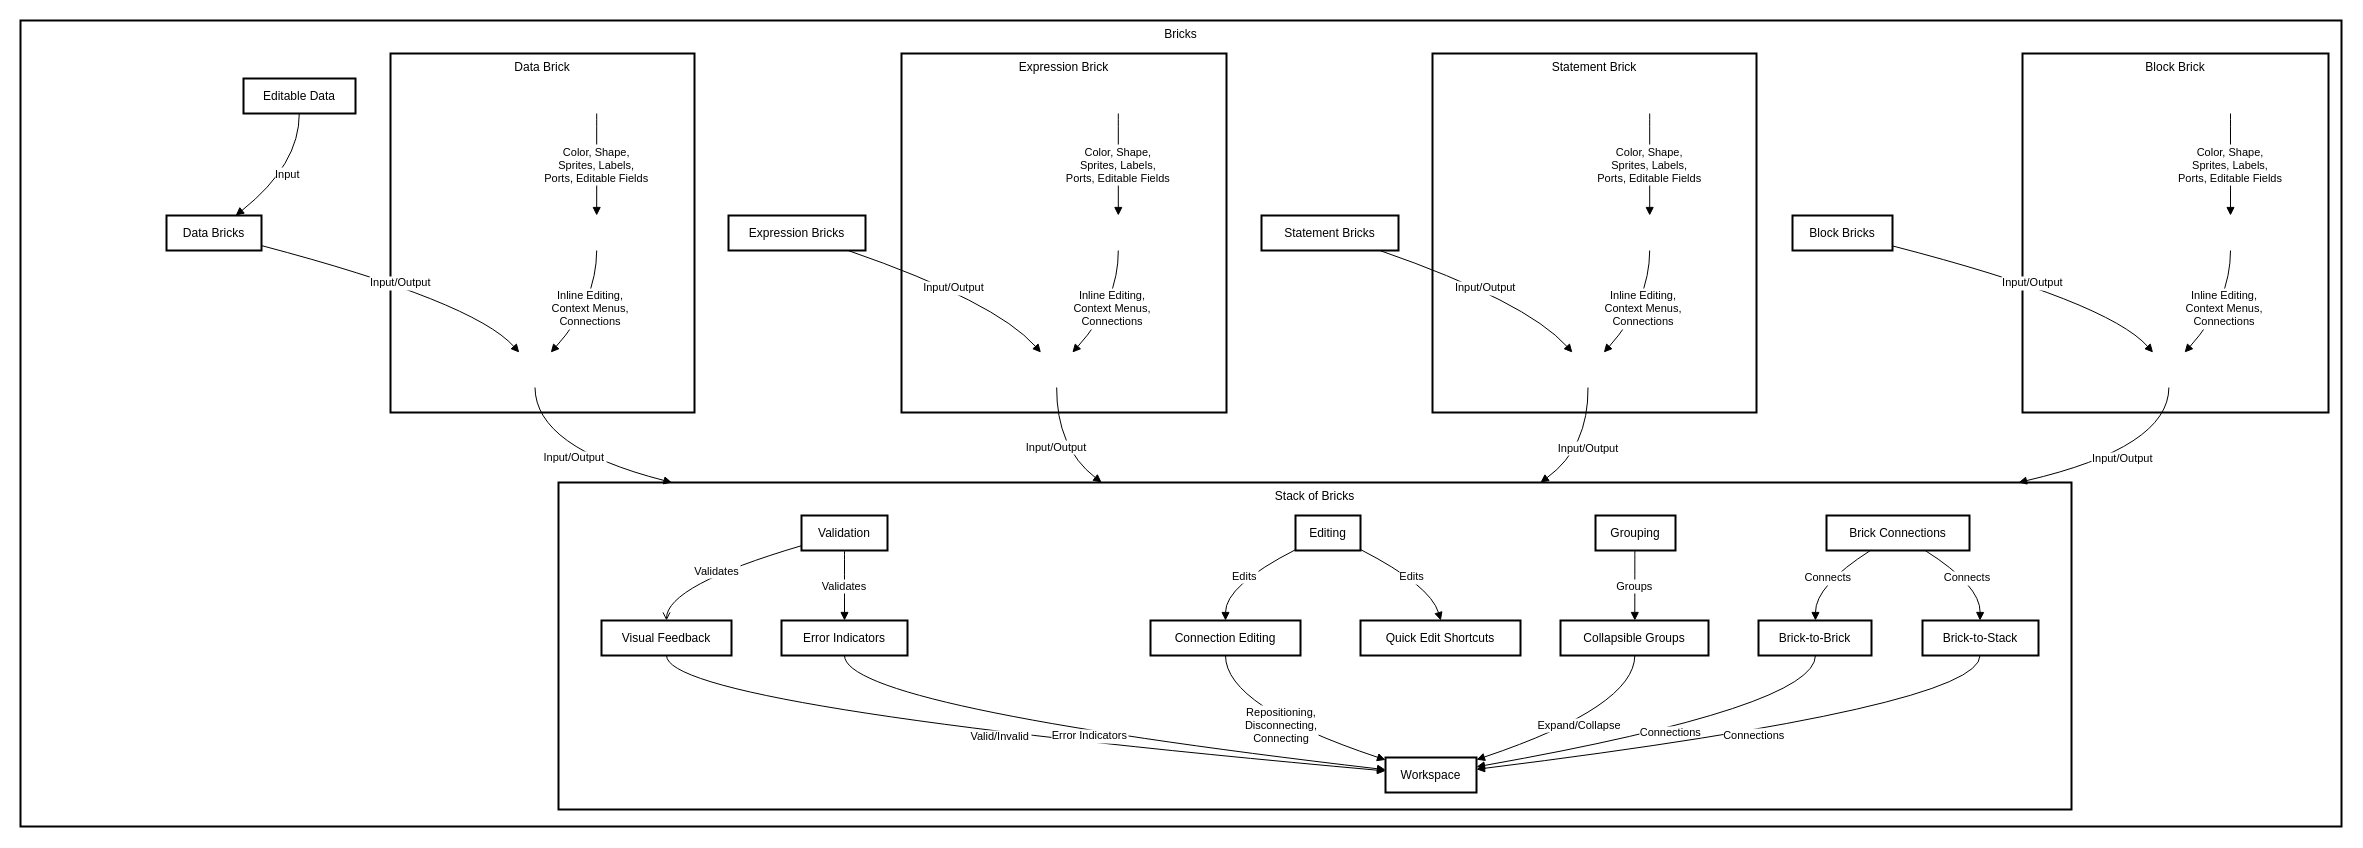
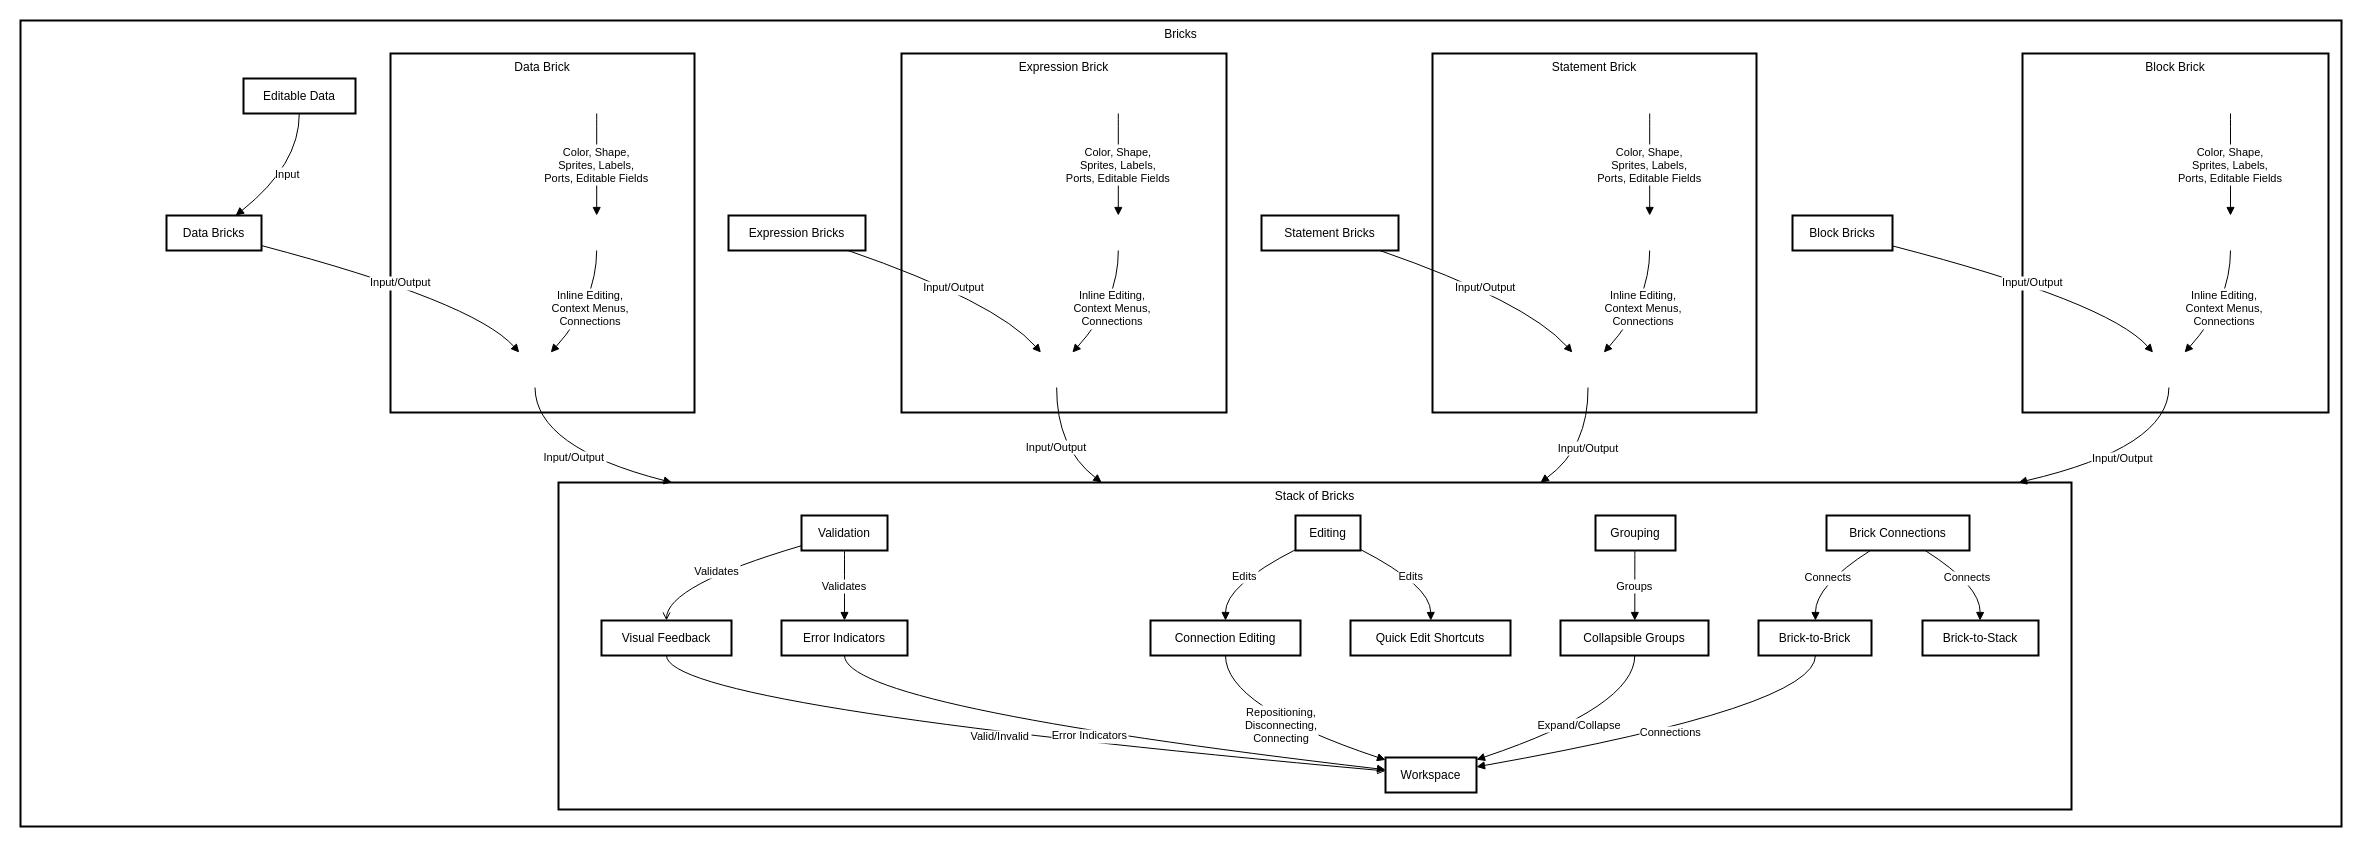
  <mxCell id="0" />
  <mxCell id="1" parent="0" />
  <mxCell id="2" value="Bricks" style="whiteSpace=wrap;strokeWidth=2;verticalAlign=top;" vertex="1" parent="1"><mxGeometry x="20" y="20" width="2321" height="806" as="geometry" /></mxCell>
  <mxCell id="3" value="Data Bricks" style="whiteSpace=wrap;strokeWidth=2;" vertex="1" parent="2"><mxGeometry x="146" y="195" width="95" height="35" as="geometry" /></mxCell>
  <mxCell id="4" value="Editable Data" style="whiteSpace=wrap;strokeWidth=2;" vertex="1" parent="2"><mxGeometry x="223" y="58" width="112" height="35" as="geometry" /></mxCell>
  <mxCell id="5" value="Data Processing" style="whiteSpace=wrap;strokeWidth=2;" vertex="1" parent="2"><mxGeometry x="451" y="332" width="127" height="35" as="geometry" /></mxCell>
  <mxCell id="6" value="Expression Bricks" style="whiteSpace=wrap;strokeWidth=2;" vertex="1" parent="2"><mxGeometry x="708" y="195" width="137" height="35" as="geometry" /></mxCell>
  <mxCell id="7" value="Expression Processing" style="whiteSpace=wrap;strokeWidth=2;" vertex="1" parent="2"><mxGeometry x="952" y="332" width="169" height="35" as="geometry" /></mxCell>
  <mxCell id="8" value="Statement Bricks" style="whiteSpace=wrap;strokeWidth=2;" vertex="1" parent="2"><mxGeometry x="1241" y="195" width="137" height="35" as="geometry" /></mxCell>
  <mxCell id="9" value="Statement Processing" style="whiteSpace=wrap;strokeWidth=2;" vertex="1" parent="2"><mxGeometry x="1483" y="332" width="168" height="35" as="geometry" /></mxCell>
  <mxCell id="10" value="Block Bricks" style="whiteSpace=wrap;strokeWidth=2;" vertex="1" parent="2"><mxGeometry x="1772" y="195" width="100" height="35" as="geometry" /></mxCell>
  <mxCell id="11" value="Block Processing" style="whiteSpace=wrap;strokeWidth=2;" vertex="1" parent="2"><mxGeometry x="2082" y="332" width="132" height="35" as="geometry" /></mxCell>
  <mxCell id="12" value="Appearance" style="whiteSpace=wrap;strokeWidth=2;" vertex="1" parent="2"><mxGeometry x="526" y="58" width="99" height="35" as="geometry" /></mxCell>
  <mxCell id="13" value="Interaction" style="whiteSpace=wrap;strokeWidth=2;" vertex="1" parent="2"><mxGeometry x="529" y="195" width="94" height="35" as="geometry" /></mxCell>
  <mxCell id="14" value="Appearance" style="whiteSpace=wrap;strokeWidth=2;" vertex="1" parent="2"><mxGeometry x="1048" y="58" width="99" height="35" as="geometry" /></mxCell>
  <mxCell id="15" value="Interaction" style="whiteSpace=wrap;strokeWidth=2;" vertex="1" parent="2"><mxGeometry x="1051" y="195" width="94" height="35" as="geometry" /></mxCell>
  <mxCell id="16" value="Appearance" style="whiteSpace=wrap;strokeWidth=2;" vertex="1" parent="2"><mxGeometry x="1580" y="58" width="99" height="35" as="geometry" /></mxCell>
  <mxCell id="17" value="Interaction" style="whiteSpace=wrap;strokeWidth=2;" vertex="1" parent="2"><mxGeometry x="1582" y="195" width="94" height="35" as="geometry" /></mxCell>
  <mxCell id="18" value="Appearance" style="whiteSpace=wrap;strokeWidth=2;" vertex="1" parent="2"><mxGeometry x="2160" y="58" width="99" height="35" as="geometry" /></mxCell>
  <mxCell id="19" value="Interaction" style="whiteSpace=wrap;strokeWidth=2;" vertex="1" parent="2"><mxGeometry x="2163" y="195" width="94" height="35" as="geometry" /></mxCell>
  <mxCell id="20" value="Stack of Bricks" style="whiteSpace=wrap;strokeWidth=2;verticalAlign=top;" vertex="1" parent="2"><mxGeometry x="538" y="462" width="1513" height="327" as="geometry" /></mxCell>
  <mxCell id="21" value="Validation" style="whiteSpace=wrap;strokeWidth=2;" vertex="1" parent="20"><mxGeometry x="243" y="33" width="86" height="35" as="geometry" /></mxCell>
  <mxCell id="22" value="Visual Feedback" style="whiteSpace=wrap;strokeWidth=2;" vertex="1" parent="20"><mxGeometry x="43" y="138" width="130" height="35" as="geometry" /></mxCell>
  <mxCell id="23" value="Error Indicators" style="whiteSpace=wrap;strokeWidth=2;" vertex="1" parent="20"><mxGeometry x="223" y="138" width="126" height="35" as="geometry" /></mxCell>
  <mxCell id="24" value="Workspace" style="whiteSpace=wrap;strokeWidth=2;" vertex="1" parent="20"><mxGeometry x="827" y="275" width="91" height="35" as="geometry" /></mxCell>
  <mxCell id="25" value="Editing" style="whiteSpace=wrap;strokeWidth=2;" vertex="1" parent="20"><mxGeometry x="737" y="33" width="65" height="35" as="geometry" /></mxCell>
  <mxCell id="26" value="Connection Editing" style="whiteSpace=wrap;strokeWidth=2;" vertex="1" parent="20"><mxGeometry x="592" y="138" width="150" height="35" as="geometry" /></mxCell>
- <mxCell id="27" value="Quick Edit Shortcuts" style="whiteSpace=wrap;strokeWidth=2;" vertex="1" parent="20"><mxGeometry x="802" y="138" width="160" height="35" as="geometry" /></mxCell>
+ <mxCell id="27" value="Quick Edit Shortcuts" style="whiteSpace=wrap;strokeWidth=2;" vertex="1" parent="20"><mxGeometry x="792" y="138" width="160" height="35" as="geometry" /></mxCell>
  <mxCell id="28" value="Grouping" style="whiteSpace=wrap;strokeWidth=2;" vertex="1" parent="20"><mxGeometry x="1037" y="33" width="80" height="35" as="geometry" /></mxCell>
  <mxCell id="29" value="Collapsible Groups" style="whiteSpace=wrap;strokeWidth=2;" vertex="1" parent="20"><mxGeometry x="1002" y="138" width="148" height="35" as="geometry" /></mxCell>
  <mxCell id="30" value="Brick Connections" style="whiteSpace=wrap;strokeWidth=2;" vertex="1" parent="20"><mxGeometry x="1268" y="33" width="143" height="35" as="geometry" /></mxCell>
  <mxCell id="31" value="Brick-to-Brick" style="whiteSpace=wrap;strokeWidth=2;" vertex="1" parent="20"><mxGeometry x="1200" y="138" width="113" height="35" as="geometry" /></mxCell>
  <mxCell id="32" value="Brick-to-Stack" style="whiteSpace=wrap;strokeWidth=2;" vertex="1" parent="20"><mxGeometry x="1364" y="138" width="116" height="35" as="geometry" /></mxCell>
  <mxCell id="33" value="Validates" style="curved=1;startArrow=none;endArrow=open;exitX=-0.002;exitY=0.864;entryX=0.5;entryY=0;rounded=0;" edge="1" parent="20" source="21" target="22"><mxGeometry relative="1" as="geometry"><Array as="points"><mxPoint x="108" y="103" /></Array></mxGeometry></mxCell>
  <mxCell id="34" value="Validates" style="curved=1;startArrow=none;endArrow=block;exitX=0.5;exitY=1;entryX=0.5;entryY=0;rounded=0;" edge="1" parent="20" source="21" target="23"><mxGeometry relative="1" as="geometry"><Array as="points" /></mxGeometry></mxCell>
- <mxCell id="35" value="Valid/Invalid" style="curved=1;startArrow=none;endArrow=block;exitX=0.5;exitY=1;entryX=-0.004;entryY=0.383;rounded=0;" edge="1" parent="20" source="22" target="24"><mxGeometry relative="1" as="geometry"><Array as="points"><mxPoint x="108" y="224" /></Array></mxGeometry></mxCell>
+ <mxCell id="35" value="Valid/Invalid" style="curved=1;startArrow=none;endArrow=open;exitX=0.5;exitY=1;entryX=-0.004;entryY=0.383;rounded=0;" edge="1" parent="20" source="22" target="24"><mxGeometry relative="1" as="geometry"><Array as="points"><mxPoint x="108" y="224" /></Array></mxGeometry></mxCell>
  <mxCell id="36" value="Error Indicators" style="curved=1;startArrow=none;endArrow=block;exitX=0.5;exitY=1;entryX=-0.004;entryY=0.348;rounded=0;" edge="1" parent="20" source="23" target="24"><mxGeometry relative="1" as="geometry"><Array as="points"><mxPoint x="286" y="224" /></Array></mxGeometry></mxCell>
  <mxCell id="37" value="Edits" style="curved=1;startArrow=none;endArrow=block;exitX=0.004;exitY=0.973;entryX=0.5;entryY=0;rounded=0;" edge="1" parent="20" source="25" target="26"><mxGeometry relative="1" as="geometry"><Array as="points"><mxPoint x="667" y="103" /></Array></mxGeometry></mxCell>
  <mxCell id="38" value="Edits" style="curved=1;startArrow=none;endArrow=block;exitX=1.001;exitY=0.973;entryX=0.502;entryY=0;rounded=0;" edge="1" parent="20" source="25" target="27"><mxGeometry relative="1" as="geometry"><Array as="points"><mxPoint x="872" y="103" /></Array></mxGeometry></mxCell>
  <mxCell id="39" value="Repositioning,&#10;Disconnecting,&#10;Connecting" style="curved=1;startArrow=none;endArrow=block;exitX=0.5;exitY=1;entryX=-0.004;entryY=0.065;rounded=0;" edge="1" parent="20" source="26" target="24"><mxGeometry relative="1" as="geometry"><Array as="points"><mxPoint x="667" y="224" /></Array></mxGeometry></mxCell>
  <mxCell id="40" value="Groups" style="curved=1;startArrow=none;endArrow=block;exitX=0.492;exitY=1;entryX=0.502;entryY=0;rounded=0;" edge="1" parent="20" source="28" target="29"><mxGeometry relative="1" as="geometry"><Array as="points" /></mxGeometry></mxCell>
  <mxCell id="41" value="Expand/Collapse" style="curved=1;startArrow=none;endArrow=block;exitX=0.502;exitY=1;entryX=0.999;entryY=0.063;rounded=0;" edge="1" parent="20" source="29" target="24"><mxGeometry relative="1" as="geometry"><Array as="points"><mxPoint x="1076" y="224" /></Array></mxGeometry></mxCell>
  <mxCell id="42" value="Connects" style="curved=1;startArrow=none;endArrow=block;exitX=0.307;exitY=1;entryX=0.504;entryY=0;rounded=0;" edge="1" parent="20" source="30" target="31"><mxGeometry relative="1" as="geometry"><Array as="points"><mxPoint x="1257" y="103" /></Array></mxGeometry></mxCell>
  <mxCell id="43" value="Connects" style="curved=1;startArrow=none;endArrow=block;exitX=0.69;exitY=1;entryX=0.496;entryY=0;rounded=0;" edge="1" parent="20" source="30" target="32"><mxGeometry relative="1" as="geometry"><Array as="points"><mxPoint x="1422" y="103" /></Array></mxGeometry></mxCell>
  <mxCell id="44" value="Connections" style="curved=1;startArrow=none;endArrow=block;exitX=0.504;exitY=1;entryX=0.999;entryY=0.268;rounded=0;" edge="1" parent="20" source="31" target="24"><mxGeometry relative="1" as="geometry"><Array as="points"><mxPoint x="1257" y="224" /></Array></mxGeometry></mxCell>
- <mxCell id="45" value="Connections" style="curved=1;startArrow=none;endArrow=block;exitX=0.496;exitY=1;entryX=0.999;entryY=0.338;rounded=0;" edge="1" parent="20" source="32" target="24"><mxGeometry relative="1" as="geometry"><Array as="points"><mxPoint x="1422" y="224" /></Array></mxGeometry></mxCell>
  <mxCell id="46" value="Data Brick" style="whiteSpace=wrap;strokeWidth=2;verticalAlign=top;" vertex="1" parent="2"><mxGeometry x="370" y="33" width="304" height="359" as="geometry" /></mxCell>
  <mxCell id="47" value="Expression Brick" style="whiteSpace=wrap;strokeWidth=2;verticalAlign=top;" vertex="1" parent="2"><mxGeometry x="881" y="33" width="325" height="359" as="geometry" /></mxCell>
  <mxCell id="48" value="Statement Brick" style="whiteSpace=wrap;strokeWidth=2;verticalAlign=top;" vertex="1" parent="2"><mxGeometry x="1412" y="33" width="324" height="359" as="geometry" /></mxCell>
  <mxCell id="49" value="Block Brick" style="whiteSpace=wrap;strokeWidth=2;verticalAlign=top;" vertex="1" parent="2"><mxGeometry x="2002" y="33" width="306" height="359" as="geometry" /></mxCell>
  <mxCell id="50" value="Input" style="curved=1;startArrow=none;endArrow=block;exitX=0.498;exitY=1;entryX=0.728;entryY=0;rounded=0;" edge="1" parent="2" source="4" target="3"><mxGeometry relative="1" as="geometry"><Array as="points"><mxPoint x="279" y="144" /></Array></mxGeometry></mxCell>
  <mxCell id="51" value="Input/Output" style="curved=1;startArrow=none;endArrow=block;exitX=0.999;exitY=0.859;entryX=0.376;entryY=0;rounded=0;" edge="1" parent="2" source="3" target="5"><mxGeometry relative="1" as="geometry"><Array as="points"><mxPoint x="453" y="281" /></Array></mxGeometry></mxCell>
  <mxCell id="52" value="Input/Output" style="curved=1;startArrow=none;endArrow=block;exitX=0.873;exitY=1;entryX=0.405;entryY=0;rounded=0;" edge="1" parent="2" source="6" target="7"><mxGeometry relative="1" as="geometry"><Array as="points"><mxPoint x="975" y="281" /></Array></mxGeometry></mxCell>
  <mxCell id="53" value="Input/Output" style="curved=1;startArrow=none;endArrow=block;exitX=0.864;exitY=1;entryX=0.41;entryY=0;rounded=0;" edge="1" parent="2" source="8" target="9"><mxGeometry relative="1" as="geometry"><Array as="points"><mxPoint x="1506" y="281" /></Array></mxGeometry></mxCell>
  <mxCell id="54" value="Input/Output" style="curved=1;startArrow=none;endArrow=block;exitX=1.004;exitY=0.872;entryX=0.383;entryY=0;rounded=0;" edge="1" parent="2" source="10" target="11"><mxGeometry relative="1" as="geometry"><Array as="points"><mxPoint x="2087" y="281" /></Array></mxGeometry></mxCell>
  <mxCell id="55" value="Color, Shape,&#10;Sprites, Labels,&#10;Ports, Editable Fields" style="curved=1;startArrow=none;endArrow=block;exitX=0.507;exitY=1;entryX=0.502;entryY=0;rounded=0;" edge="1" parent="2" source="12" target="13"><mxGeometry relative="1" as="geometry"><Array as="points" /></mxGeometry></mxCell>
  <mxCell id="56" value="Inline Editing,&#10;Context Menus,&#10;Connections" style="curved=1;startArrow=none;endArrow=block;exitX=0.502;exitY=1;entryX=0.624;entryY=0;rounded=0;" edge="1" parent="2" source="13" target="5"><mxGeometry relative="1" as="geometry"><Array as="points"><mxPoint x="576" y="281" /></Array></mxGeometry></mxCell>
  <mxCell id="57" value="Color, Shape,&#10;Sprites, Labels,&#10;Ports, Editable Fields" style="curved=1;startArrow=none;endArrow=block;exitX=0.503;exitY=1;entryX=0.498;entryY=0;rounded=0;" edge="1" parent="2" source="14" target="15"><mxGeometry relative="1" as="geometry"><Array as="points" /></mxGeometry></mxCell>
  <mxCell id="58" value="Inline Editing,&#10;Context Menus,&#10;Connections" style="curved=1;startArrow=none;endArrow=block;exitX=0.498;exitY=1;entryX=0.591;entryY=0;rounded=0;" edge="1" parent="2" source="15" target="7"><mxGeometry relative="1" as="geometry"><Array as="points"><mxPoint x="1098" y="281" /></Array></mxGeometry></mxCell>
  <mxCell id="59" value="Color, Shape,&#10;Sprites, Labels,&#10;Ports, Editable Fields" style="curved=1;startArrow=none;endArrow=block;exitX=0.497;exitY=1;entryX=0.502;entryY=0;rounded=0;" edge="1" parent="2" source="16" target="17"><mxGeometry relative="1" as="geometry"><Array as="points" /></mxGeometry></mxCell>
  <mxCell id="60" value="Inline Editing,&#10;Context Menus,&#10;Connections" style="curved=1;startArrow=none;endArrow=block;exitX=0.502;exitY=1;entryX=0.597;entryY=0;rounded=0;" edge="1" parent="2" source="17" target="9"><mxGeometry relative="1" as="geometry"><Array as="points"><mxPoint x="1629" y="281" /></Array></mxGeometry></mxCell>
  <mxCell id="61" value="Color, Shape,&#10;Sprites, Labels,&#10;Ports, Editable Fields" style="curved=1;startArrow=none;endArrow=block;exitX=0.505;exitY=1;entryX=0.5;entryY=0;rounded=0;" edge="1" parent="2" source="18" target="19"><mxGeometry relative="1" as="geometry"><Array as="points" /></mxGeometry></mxCell>
  <mxCell id="62" value="Inline Editing,&#10;Context Menus,&#10;Connections" style="curved=1;startArrow=none;endArrow=block;exitX=0.5;exitY=1;entryX=0.622;entryY=0;rounded=0;" edge="1" parent="2" source="19" target="11"><mxGeometry relative="1" as="geometry"><Array as="points"><mxPoint x="2210" y="281" /></Array></mxGeometry></mxCell>
  <mxCell id="63" value="Input/Output" style="curved=1;startArrow=none;endArrow=block;exitX=0.5;exitY=1;entryX=0.075;entryY=0;rounded=0;" edge="1" parent="2" source="5" target="20"><mxGeometry relative="1" as="geometry"><Array as="points"><mxPoint x="515" y="427" /></Array></mxGeometry></mxCell>
  <mxCell id="64" value="Input/Output" style="curved=1;startArrow=none;endArrow=block;exitX=0.498;exitY=1;entryX=0.359;entryY=0;rounded=0;" edge="1" parent="2" source="7" target="20"><mxGeometry relative="1" as="geometry"><Array as="points"><mxPoint x="1036" y="427" /></Array></mxGeometry></mxCell>
  <mxCell id="65" value="Input/Output" style="curved=1;startArrow=none;endArrow=block;exitX=0.503;exitY=1;entryX=0.649;entryY=0;rounded=0;" edge="1" parent="2" source="9" target="20"><mxGeometry relative="1" as="geometry"><Array as="points"><mxPoint x="1568" y="427" /></Array></mxGeometry></mxCell>
  <mxCell id="66" value="Input/Output" style="curved=1;startArrow=none;endArrow=block;exitX=0.503;exitY=1;entryX=0.965;entryY=0;rounded=0;" edge="1" parent="2" source="11" target="20"><mxGeometry relative="1" as="geometry"><Array as="points"><mxPoint x="2148" y="427" /></Array></mxGeometry></mxCell>
